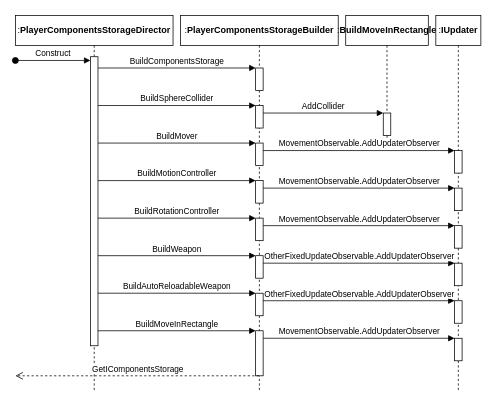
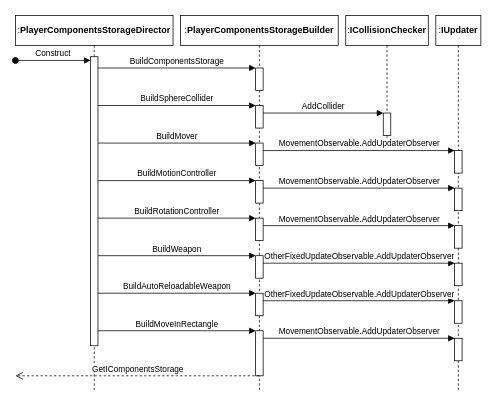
  <mxCell id="0" />
  <mxCell id="1" parent="0" />
  <mxCell id="2" value=":&lt;span style=&quot;font-weight: 700&quot;&gt;PlayerComponentsStorageDirector&lt;/span&gt;" style="shape=umlLifeline;perimeter=lifelinePerimeter;whiteSpace=wrap;html=1;container=1;collapsible=0;recursiveResize=0;outlineConnect=0;" vertex="1" parent="1"><mxGeometry x="20" y="20" width="210" height="500" as="geometry" /></mxCell>
  <mxCell id="3" value=":&lt;span style=&quot;font-weight: 700&quot;&gt;PlayerComponentsStorageBuilder&lt;/span&gt;" style="shape=umlLifeline;perimeter=lifelinePerimeter;whiteSpace=wrap;html=1;container=1;collapsible=0;recursiveResize=0;outlineConnect=0;" vertex="1" parent="1"><mxGeometry x="240" y="20" width="210" height="500" as="geometry" /></mxCell>
  <mxCell id="4" value="" style="html=1;points=[];perimeter=orthogonalPerimeter;" vertex="1" parent="3"><mxGeometry x="100" y="70" width="10" height="30" as="geometry" /></mxCell>
  <mxCell id="5" value="" style="html=1;points=[];perimeter=orthogonalPerimeter;" vertex="1" parent="3"><mxGeometry x="100" y="120" width="10" height="30" as="geometry" /></mxCell>
  <mxCell id="6" value="" style="html=1;points=[];perimeter=orthogonalPerimeter;" vertex="1" parent="3"><mxGeometry x="100" y="170" width="10" height="30" as="geometry" /></mxCell>
  <mxCell id="7" value="" style="html=1;points=[];perimeter=orthogonalPerimeter;" vertex="1" parent="3"><mxGeometry x="100" y="320" width="10" height="30" as="geometry" /></mxCell>
  <mxCell id="8" value="BuildWeapon" style="html=1;verticalAlign=bottom;endArrow=block;" edge="1" parent="3"><mxGeometry width="80" relative="1" as="geometry"><mxPoint x="-110" y="320.0" as="sourcePoint" /><mxPoint x="100" y="320.0" as="targetPoint" /></mxGeometry></mxCell>
  <mxCell id="9" value="" style="html=1;points=[];perimeter=orthogonalPerimeter;" vertex="1" parent="3"><mxGeometry x="100" y="370" width="10" height="30" as="geometry" /></mxCell>
  <mxCell id="10" value="BuildAutoReloadableWeapon" style="html=1;verticalAlign=bottom;endArrow=block;" edge="1" parent="3"><mxGeometry width="80" relative="1" as="geometry"><mxPoint x="-110" y="370.0" as="sourcePoint" /><mxPoint x="100" y="370.0" as="targetPoint" /></mxGeometry></mxCell>
  <mxCell id="11" value="" style="html=1;points=[];perimeter=orthogonalPerimeter;" vertex="1" parent="1"><mxGeometry x="120" y="75" width="10" height="385" as="geometry" /></mxCell>
  <mxCell id="12" value="Construct" style="html=1;verticalAlign=bottom;startArrow=oval;startFill=1;endArrow=block;startSize=8;" edge="1" parent="1" target="11"><mxGeometry width="60" relative="1" as="geometry"><mxPoint x="20" y="80" as="sourcePoint" /><mxPoint x="60" y="80" as="targetPoint" /></mxGeometry></mxCell>
  <mxCell id="13" value="BuildComponentsStorage" style="html=1;verticalAlign=bottom;endArrow=block;" edge="1" parent="1" source="11"><mxGeometry width="80" relative="1" as="geometry"><mxPoint x="120" y="90" as="sourcePoint" /><mxPoint x="340" y="90" as="targetPoint" /></mxGeometry></mxCell>
  <mxCell id="14" value="BuildSphereCollider" style="html=1;verticalAlign=bottom;endArrow=block;" edge="1" parent="1" source="11"><mxGeometry width="80" relative="1" as="geometry"><mxPoint x="120" y="140" as="sourcePoint" /><mxPoint x="340" y="140" as="targetPoint" /></mxGeometry></mxCell>
- <mxCell id="15" value=":&lt;b&gt;BuildMoveInRectangle&lt;/b&gt;" style="shape=umlLifeline;perimeter=lifelinePerimeter;whiteSpace=wrap;html=1;container=1;collapsible=0;recursiveResize=0;outlineConnect=0;" vertex="1" parent="1"><mxGeometry x="460" y="20" width="110" height="170" as="geometry" /></mxCell>
+ <mxCell id="15" value=":&lt;b&gt;ICollisionChecker&lt;/b&gt;" style="shape=umlLifeline;perimeter=lifelinePerimeter;whiteSpace=wrap;html=1;container=1;collapsible=0;recursiveResize=0;outlineConnect=0;" vertex="1" parent="1"><mxGeometry x="460" y="20" width="110" height="170" as="geometry" /></mxCell>
  <mxCell id="16" value="" style="html=1;points=[];perimeter=orthogonalPerimeter;" vertex="1" parent="15"><mxGeometry x="50" y="130" width="10" height="30" as="geometry" /></mxCell>
  <mxCell id="17" value="AddCollider" style="html=1;verticalAlign=bottom;endArrow=block;" edge="1" parent="1"><mxGeometry width="80" relative="1" as="geometry"><mxPoint x="350" y="150" as="sourcePoint" /><mxPoint x="510" y="150" as="targetPoint" /></mxGeometry></mxCell>
  <mxCell id="18" value=":&lt;b&gt;IUpdater&lt;/b&gt;" style="shape=umlLifeline;perimeter=lifelinePerimeter;whiteSpace=wrap;html=1;container=1;collapsible=0;recursiveResize=0;outlineConnect=0;" vertex="1" parent="1"><mxGeometry x="580" y="20" width="60" height="500" as="geometry" /></mxCell>
  <mxCell id="19" value="" style="html=1;points=[];perimeter=orthogonalPerimeter;" vertex="1" parent="18"><mxGeometry x="25" y="180" width="10" height="30" as="geometry" /></mxCell>
  <mxCell id="20" value="" style="html=1;points=[];perimeter=orthogonalPerimeter;" vertex="1" parent="18"><mxGeometry x="25" y="230" width="10" height="30" as="geometry" /></mxCell>
  <mxCell id="21" value="MovementObservable.AddUpdaterObserver" style="html=1;verticalAlign=bottom;endArrow=block;" edge="1" parent="18" target="20"><mxGeometry width="80" relative="1" as="geometry"><mxPoint x="-230" y="230.0" as="sourcePoint" /><mxPoint x="20" y="230" as="targetPoint" /></mxGeometry></mxCell>
  <mxCell id="22" value="" style="html=1;points=[];perimeter=orthogonalPerimeter;" vertex="1" parent="18"><mxGeometry x="25" y="280" width="10" height="30" as="geometry" /></mxCell>
  <mxCell id="23" value="MovementObservable.AddUpdaterObserver" style="html=1;verticalAlign=bottom;endArrow=block;" edge="1" parent="18" target="22"><mxGeometry width="80" relative="1" as="geometry"><mxPoint x="-230" y="280.0" as="sourcePoint" /><mxPoint x="-670" y="260" as="targetPoint" /></mxGeometry></mxCell>
  <mxCell id="24" value="" style="html=1;points=[];perimeter=orthogonalPerimeter;" vertex="1" parent="18"><mxGeometry x="25" y="330" width="10" height="30" as="geometry" /></mxCell>
  <mxCell id="25" value="OtherFixedUpdateObservable.AddUpdaterObserver" style="html=1;verticalAlign=bottom;endArrow=block;" edge="1" parent="18" target="24"><mxGeometry width="80" relative="1" as="geometry"><mxPoint x="-230" y="330.0" as="sourcePoint" /><mxPoint x="-1360" y="290" as="targetPoint" /></mxGeometry></mxCell>
  <mxCell id="26" value="" style="html=1;points=[];perimeter=orthogonalPerimeter;" vertex="1" parent="18"><mxGeometry x="25" y="430" width="10" height="30" as="geometry" /></mxCell>
  <mxCell id="27" value="MovementObservable.AddUpdaterObserver" style="html=1;verticalAlign=bottom;endArrow=block;" edge="1" parent="18" target="26"><mxGeometry width="80" relative="1" as="geometry"><mxPoint x="-230" y="430.0" as="sourcePoint" /><mxPoint x="-1360" y="390" as="targetPoint" /></mxGeometry></mxCell>
  <mxCell id="28" value="BuildMover" style="html=1;verticalAlign=bottom;endArrow=block;" edge="1" parent="1"><mxGeometry width="80" relative="1" as="geometry"><mxPoint x="130" y="190" as="sourcePoint" /><mxPoint x="340" y="190" as="targetPoint" /></mxGeometry></mxCell>
  <mxCell id="29" value="MovementObservable.AddUpdaterObserver" style="html=1;verticalAlign=bottom;endArrow=block;" edge="1" parent="1" target="19"><mxGeometry width="80" relative="1" as="geometry"><mxPoint x="350" y="200" as="sourcePoint" /><mxPoint x="600" y="200" as="targetPoint" /></mxGeometry></mxCell>
  <mxCell id="30" value="" style="html=1;points=[];perimeter=orthogonalPerimeter;" vertex="1" parent="1"><mxGeometry x="340" y="240" width="10" height="30" as="geometry" /></mxCell>
  <mxCell id="31" value="BuildMotionController" style="html=1;verticalAlign=bottom;endArrow=block;" edge="1" parent="1"><mxGeometry width="80" relative="1" as="geometry"><mxPoint x="130" y="240" as="sourcePoint" /><mxPoint x="340" y="240" as="targetPoint" /></mxGeometry></mxCell>
  <mxCell id="32" value="" style="html=1;points=[];perimeter=orthogonalPerimeter;" vertex="1" parent="1"><mxGeometry x="340" y="290" width="10" height="30" as="geometry" /></mxCell>
  <mxCell id="33" value="BuildRotationController" style="html=1;verticalAlign=bottom;endArrow=block;" edge="1" parent="1"><mxGeometry width="80" relative="1" as="geometry"><mxPoint x="130" y="290" as="sourcePoint" /><mxPoint x="340" y="290" as="targetPoint" /></mxGeometry></mxCell>
  <mxCell id="34" value="" style="html=1;points=[];perimeter=orthogonalPerimeter;" vertex="1" parent="1"><mxGeometry x="605" y="400" width="10" height="30" as="geometry" /></mxCell>
  <mxCell id="35" value="OtherFixedUpdateObservable.AddUpdaterObserver" style="html=1;verticalAlign=bottom;endArrow=block;" edge="1" parent="1" target="34"><mxGeometry width="80" relative="1" as="geometry"><mxPoint x="350" y="400" as="sourcePoint" /><mxPoint x="-1470" y="340" as="targetPoint" /></mxGeometry></mxCell>
  <mxCell id="36" value="" style="html=1;points=[];perimeter=orthogonalPerimeter;" vertex="1" parent="1"><mxGeometry x="340" y="440" width="10" height="60" as="geometry" /></mxCell>
  <mxCell id="37" value="BuildMoveInRectangle" style="html=1;verticalAlign=bottom;endArrow=block;" edge="1" parent="1"><mxGeometry width="80" relative="1" as="geometry"><mxPoint x="130" y="440" as="sourcePoint" /><mxPoint x="340" y="440" as="targetPoint" /></mxGeometry></mxCell>
  <mxCell id="38" value="GetIComponentsStorage" style="html=1;verticalAlign=bottom;endArrow=open;dashed=1;endSize=8;" edge="1" parent="1" source="3"><mxGeometry relative="1" as="geometry"><mxPoint x="270" y="470" as="sourcePoint" /><mxPoint x="20" y="500" as="targetPoint" /></mxGeometry></mxCell>
